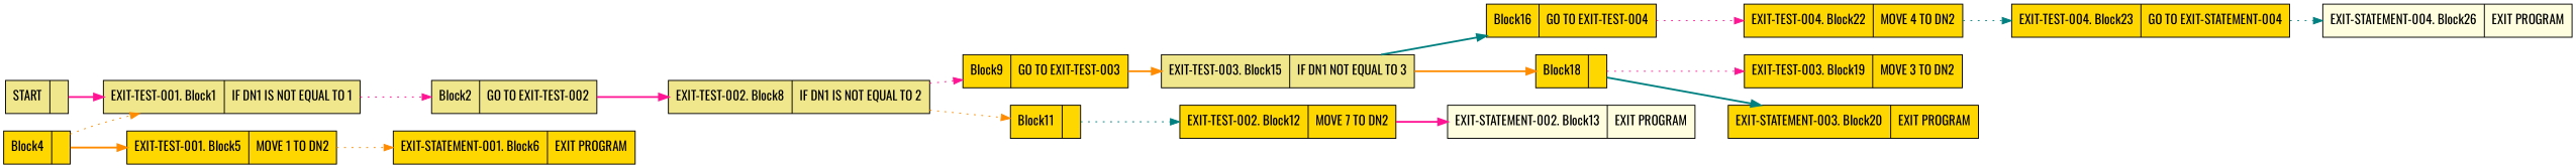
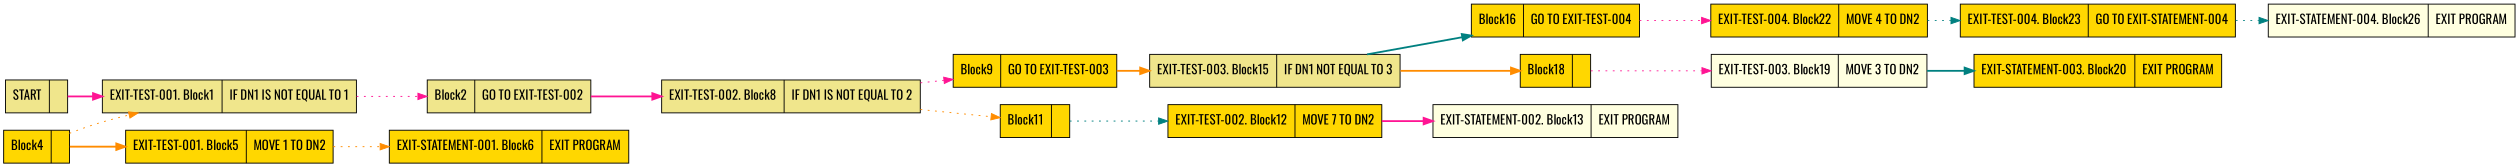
  digraph {
    fontname=Oswald
    rankdir=LR
    node [fillcolor=gold fontname=Oswald shape=record style=filled]
    edge [arrowtail=empty color=deeppink fontname=Oswald style=dotted]
    n1 [fillcolor=khaki label="{START|}"]
    n2 [fillcolor=khaki label="{EXIT-TEST-001. Block1|    IF DN1 IS NOT EQUAL TO 1\l}"]
    n3 [fillcolor=khaki label="{Block2|         GO TO EXIT-TEST-002\l}"]
    n4 [fillcolor=khaki label="{EXIT-TEST-002. Block8|    IF DN1 IS NOT EQUAL TO 2\l}"]
    n5 [label="{Block4|}"]
    n6 [label="{EXIT-TEST-001. Block5|    MOVE 1 TO DN2\l}"]
    n7 [label="{Block9|         GO TO EXIT-TEST-003\l}"]
    n8 [label="{Block11|}"]
    n9 [fillcolor=khaki label="{EXIT-TEST-003. Block15|    IF DN1 NOT EQUAL TO 3\l}"]
    n10 [label="{EXIT-TEST-002. Block12|    MOVE 7 TO DN2\l}"]
    n11 [label="{Block16|         GO TO EXIT-TEST-004\l}"]
    n12 [label="{Block18|}"]
    n13 [label="{EXIT-TEST-004. Block22|    MOVE 4 TO DN2\l}"]
-   n14 [label="{EXIT-TEST-003. Block19|    MOVE 3 TO DN2\l}"]
+   n14 [fillcolor=lightyellow label="{EXIT-TEST-003. Block19|    MOVE 3 TO DN2\l}"]
    n15 [label="{EXIT-TEST-004. Block23|    GO TO EXIT-STATEMENT-004\l}"]
    n16 [fillcolor=lightyellow label="{EXIT-STATEMENT-004. Block26|    EXIT PROGRAM\l}"]
    n17 [label="{EXIT-STATEMENT-003. Block20|    EXIT PROGRAM\l}"]
    n18 [fillcolor=lightyellow label="{EXIT-STATEMENT-002. Block13|    EXIT PROGRAM\l}"]
    n19 [label="{EXIT-STATEMENT-001. Block6|    EXIT PROGRAM\l}"]
    n1 -> n2 [style=bold]
    n2 -> n3
    n3 -> n4 [style=bold]
    n4 -> n7
    n4 -> n8 [color=darkorange]
    n5 -> n2 [color=darkorange]
    n5 -> n6 [color=darkorange style=bold]
    n6 -> n19 [color=darkorange]
    n7 -> n9 [color=darkorange style=bold]
    n8 -> n10 [color=teal]
    n9 -> n11 [color=teal style=bold]
    n9 -> n12 [color=darkorange style=bold]
    n10 -> n18 [style=bold]
    n11 -> n13
    n12 -> n14
    n13 -> n15 [color=teal]
-   n12 -> n17 [color=teal style=bold]
+   n14 -> n17 [color=teal style=bold]
    n15 -> n16 [color=teal]
  }
